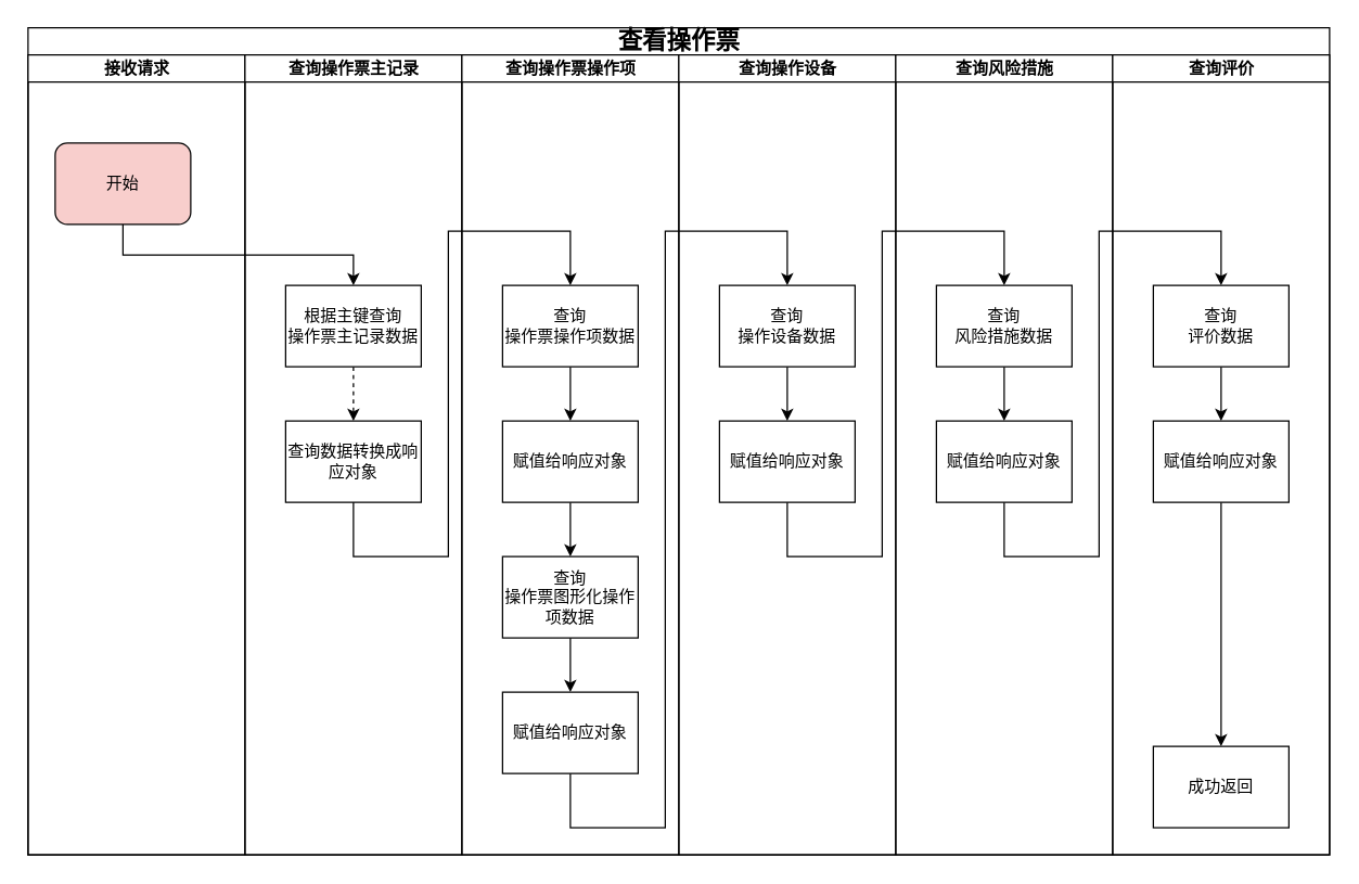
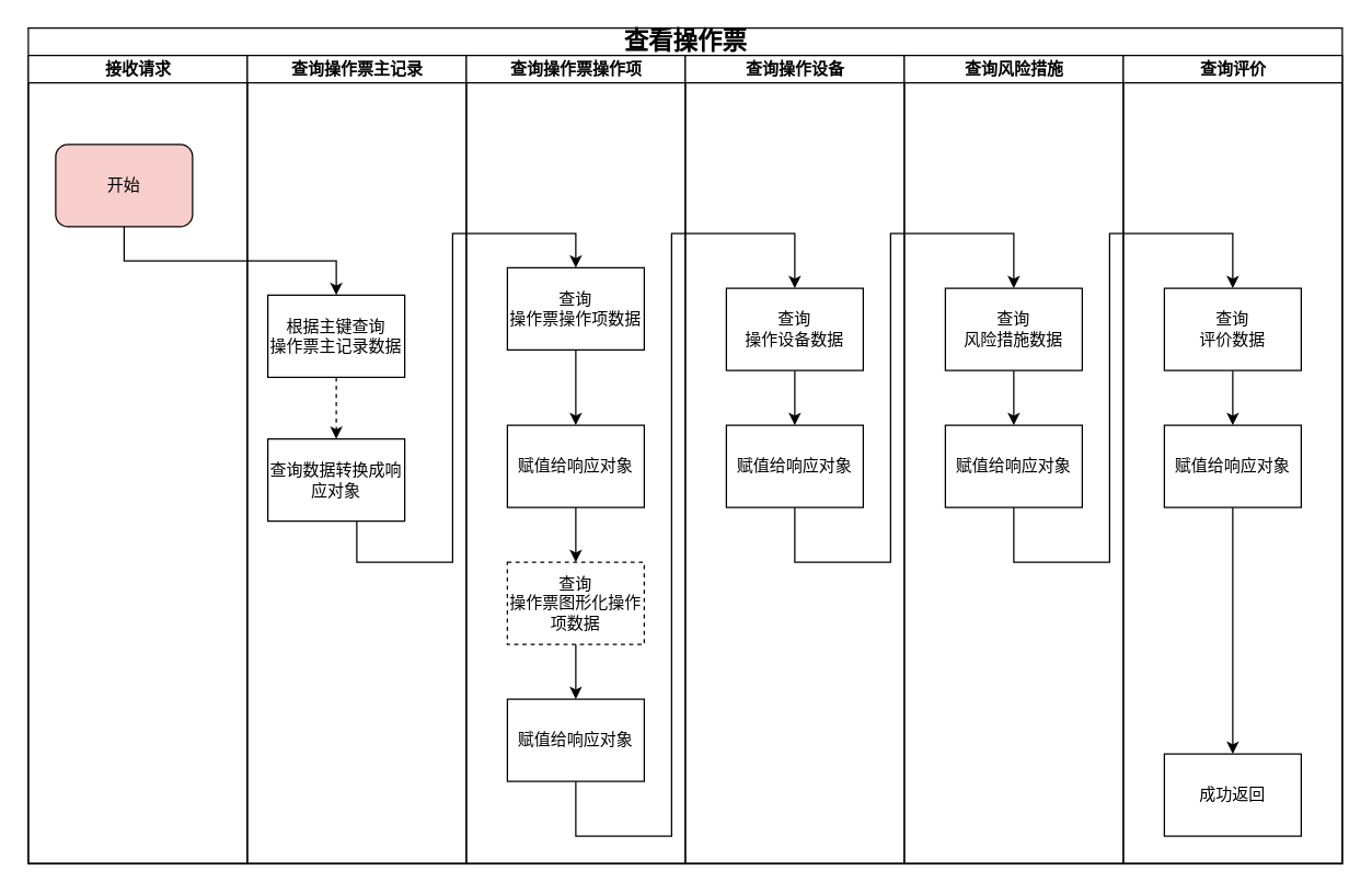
  <mxCell id="0" />
  <mxCell id="1" parent="0" />
  <mxCell id="2" value="&lt;font style=&quot;font-size: 18px;&quot;&gt;查看操作票&lt;/font&gt;" style="swimlane;html=1;childLayout=stackLayout;startSize=20;rounded=0;shadow=0;labelBackgroundColor=none;strokeWidth=1;fontFamily=Verdana;fontSize=8;align=center;" vertex="1" parent="1"><mxGeometry x="20" y="20" width="960" height="610" as="geometry" /></mxCell>
  <mxCell id="3" value="接收请求" style="swimlane;html=1;startSize=20;" vertex="1" parent="2"><mxGeometry y="20" width="160" height="590" as="geometry"><mxRectangle y="20" width="40" height="730" as="alternateBounds" /></mxGeometry></mxCell>
  <mxCell id="4" value="&lt;font style=&quot;font-size: 12px;&quot;&gt;开始&lt;/font&gt;" style="rounded=1;whiteSpace=wrap;html=1;shadow=0;labelBackgroundColor=none;strokeWidth=1;fontFamily=Verdana;fontSize=8;align=center;fillColor=#f8cecc;" vertex="1" parent="3"><mxGeometry x="20" y="65" width="100" height="60" as="geometry" /></mxCell>
  <mxCell id="5" value="查询操作票主记录" style="swimlane;html=1;startSize=20;" vertex="1" parent="2"><mxGeometry x="160" y="20" width="160" height="590" as="geometry" /></mxCell>
  <mxCell id="6" style="edgeStyle=orthogonalEdgeStyle;rounded=0;orthogonalLoop=1;jettySize=auto;html=1;exitX=0.5;exitY=1;exitDx=0;exitDy=0;entryX=0.5;entryY=0;entryDx=0;entryDy=0;" edge="1" parent="5" target="15"><mxGeometry relative="1" as="geometry"><mxPoint x="80" y="325" as="sourcePoint" /><mxPoint x="80" y="380" as="targetPoint" /><Array as="points"><mxPoint x="80" y="370" /><mxPoint x="150" y="370" /><mxPoint x="150" y="130" /><mxPoint x="240" y="130" /></Array></mxGeometry></mxCell>
- <mxCell id="7" value="&lt;span style=&quot;font-size: 12px;&quot;&gt;查询数据转换成响应对象&lt;/span&gt;" style="whiteSpace=wrap;html=1;fontSize=8;fontFamily=Verdana;rounded=0;shadow=0;labelBackgroundColor=none;strokeWidth=1;" vertex="1" parent="5"><mxGeometry x="30" y="270" width="100" height="60" as="geometry" /></mxCell>
+ <mxCell id="7" value="&lt;span style=&quot;font-size: 12px;&quot;&gt;查询数据转换成响应对象&lt;/span&gt;" style="whiteSpace=wrap;html=1;fontSize=8;fontFamily=Verdana;rounded=0;shadow=0;labelBackgroundColor=none;strokeWidth=1;" vertex="1" parent="5"><mxGeometry x="15" y="280" width="100" height="60" as="geometry" /></mxCell>
  <mxCell id="8" style="edgeStyle=orthogonalEdgeStyle;rounded=0;orthogonalLoop=1;jettySize=auto;html=1;exitX=0.5;exitY=1;exitDx=0;exitDy=0;dashed=1;" edge="1" parent="5" source="9" target="7"><mxGeometry relative="1" as="geometry" /></mxCell>
- <mxCell id="9" value="&lt;span style=&quot;font-size: 12px;&quot;&gt;根据主键查询&lt;/span&gt;&lt;div&gt;&lt;span style=&quot;font-size: 12px;&quot;&gt;操作票主记录数据&lt;/span&gt;&lt;/div&gt;" style="whiteSpace=wrap;html=1;fontSize=8;fontFamily=Verdana;rounded=0;shadow=0;labelBackgroundColor=none;strokeWidth=1;" vertex="1" parent="5"><mxGeometry x="30" y="170" width="100" height="60" as="geometry" /></mxCell>
+ <mxCell id="9" value="&lt;span style=&quot;font-size: 12px;&quot;&gt;根据主键查询&lt;/span&gt;&lt;div&gt;&lt;span style=&quot;font-size: 12px;&quot;&gt;操作票主记录数据&lt;/span&gt;&lt;/div&gt;" style="whiteSpace=wrap;html=1;fontSize=8;fontFamily=Verdana;rounded=0;shadow=0;labelBackgroundColor=none;strokeWidth=1;" vertex="1" parent="5"><mxGeometry x="15" y="175" width="100" height="60" as="geometry" /></mxCell>
  <mxCell id="10" value="查询操作票操作项" style="swimlane;html=1;startSize=20;" vertex="1" parent="2"><mxGeometry x="320" y="20" width="160" height="590" as="geometry" /></mxCell>
  <mxCell id="11" style="edgeStyle=orthogonalEdgeStyle;rounded=0;orthogonalLoop=1;jettySize=auto;html=1;exitX=0.5;exitY=1;exitDx=0;exitDy=0;entryX=0.5;entryY=0;entryDx=0;entryDy=0;" edge="1" parent="10"><mxGeometry relative="1" as="geometry"><mxPoint x="80" y="317.5" as="sourcePoint" /></mxGeometry></mxCell>
  <mxCell id="12" style="edgeStyle=orthogonalEdgeStyle;rounded=0;orthogonalLoop=1;jettySize=auto;html=1;exitX=0.5;exitY=1;exitDx=0;exitDy=0;entryX=0.5;entryY=0;entryDx=0;entryDy=0;" edge="1" parent="10"><mxGeometry relative="1" as="geometry"><mxPoint x="80" y="420" as="sourcePoint" /></mxGeometry></mxCell>
  <mxCell id="13" style="edgeStyle=orthogonalEdgeStyle;rounded=0;orthogonalLoop=1;jettySize=auto;html=1;exitX=0.5;exitY=1;exitDx=0;exitDy=0;entryX=0.5;entryY=0;entryDx=0;entryDy=0;" edge="1" parent="10"><mxGeometry relative="1" as="geometry"><mxPoint x="80" y="520" as="sourcePoint" /></mxGeometry></mxCell>
  <mxCell id="14" style="edgeStyle=orthogonalEdgeStyle;rounded=0;orthogonalLoop=1;jettySize=auto;html=1;exitX=0.5;exitY=1;exitDx=0;exitDy=0;entryX=0.5;entryY=0;entryDx=0;entryDy=0;" edge="1" parent="10" source="15" target="17"><mxGeometry relative="1" as="geometry" /></mxCell>
- <mxCell id="15" value="&lt;span style=&quot;font-size: 12px;&quot;&gt;查询&lt;/span&gt;&lt;div&gt;&lt;span style=&quot;font-size: 12px;&quot;&gt;操作票操作项数据&lt;/span&gt;&lt;/div&gt;" style="whiteSpace=wrap;html=1;fontSize=8;fontFamily=Verdana;rounded=0;shadow=0;labelBackgroundColor=none;strokeWidth=1;" vertex="1" parent="10"><mxGeometry x="30" y="170" width="100" height="60" as="geometry" /></mxCell>
+ <mxCell id="15" value="&lt;span style=&quot;font-size: 12px;&quot;&gt;查询&lt;/span&gt;&lt;div&gt;&lt;span style=&quot;font-size: 12px;&quot;&gt;操作票操作项数据&lt;/span&gt;&lt;/div&gt;" style="whiteSpace=wrap;html=1;fontSize=8;fontFamily=Verdana;rounded=0;shadow=0;labelBackgroundColor=none;strokeWidth=1;" vertex="1" parent="10"><mxGeometry x="30" y="155" width="100" height="60" as="geometry" /></mxCell>
  <mxCell id="16" style="edgeStyle=orthogonalEdgeStyle;rounded=0;orthogonalLoop=1;jettySize=auto;html=1;exitX=0.5;exitY=1;exitDx=0;exitDy=0;entryX=0.5;entryY=0;entryDx=0;entryDy=0;" edge="1" parent="10" source="17" target="18"><mxGeometry relative="1" as="geometry" /></mxCell>
  <mxCell id="17" value="&lt;span style=&quot;font-size: 12px;&quot;&gt;赋值给响应对象&lt;/span&gt;" style="whiteSpace=wrap;html=1;fontSize=8;fontFamily=Verdana;rounded=0;shadow=0;labelBackgroundColor=none;strokeWidth=1;" vertex="1" parent="10"><mxGeometry x="30" y="270" width="100" height="60" as="geometry" /></mxCell>
- <mxCell id="18" value="&lt;span style=&quot;font-size: 12px;&quot;&gt;查询&lt;/span&gt;&lt;div&gt;&lt;span style=&quot;font-size: 12px;&quot;&gt;操作票图形化操作项数据&lt;/span&gt;&lt;/div&gt;" style="whiteSpace=wrap;html=1;fontSize=8;fontFamily=Verdana;rounded=0;shadow=0;labelBackgroundColor=none;strokeWidth=1;" vertex="1" parent="10"><mxGeometry x="30" y="370" width="100" height="60" as="geometry" /></mxCell>
+ <mxCell id="18" value="&lt;span style=&quot;font-size: 12px;&quot;&gt;查询&lt;/span&gt;&lt;div&gt;&lt;span style=&quot;font-size: 12px;&quot;&gt;操作票图形化操作项数据&lt;/span&gt;&lt;/div&gt;" style="whiteSpace=wrap;html=1;fontSize=8;fontFamily=Verdana;rounded=0;shadow=0;labelBackgroundColor=none;strokeWidth=1;dashed=1;" vertex="1" parent="10"><mxGeometry x="30" y="370" width="100" height="60" as="geometry" /></mxCell>
  <mxCell id="19" value="&lt;span style=&quot;font-size: 12px;&quot;&gt;赋值给响应对象&lt;/span&gt;" style="whiteSpace=wrap;html=1;fontSize=8;fontFamily=Verdana;rounded=0;shadow=0;labelBackgroundColor=none;strokeWidth=1;" vertex="1" parent="10"><mxGeometry x="30" y="470" width="100" height="60" as="geometry" /></mxCell>
  <mxCell id="20" style="edgeStyle=orthogonalEdgeStyle;rounded=0;orthogonalLoop=1;jettySize=auto;html=1;exitX=0.5;exitY=1;exitDx=0;exitDy=0;entryX=0.5;entryY=0;entryDx=0;entryDy=0;" edge="1" parent="10" source="18" target="19"><mxGeometry relative="1" as="geometry" /></mxCell>
  <mxCell id="21" value="查询操作设备" style="swimlane;html=1;startSize=20;" vertex="1" parent="2"><mxGeometry x="480" y="20" width="160" height="590" as="geometry" /></mxCell>
  <mxCell id="22" style="edgeStyle=orthogonalEdgeStyle;rounded=0;orthogonalLoop=1;jettySize=auto;html=1;exitX=0.5;exitY=1;exitDx=0;exitDy=0;entryX=0.5;entryY=0;entryDx=0;entryDy=0;" edge="1" parent="21" source="23" target="24"><mxGeometry relative="1" as="geometry" /></mxCell>
  <mxCell id="23" value="&lt;span style=&quot;font-size: 12px;&quot;&gt;查询&lt;/span&gt;&lt;div&gt;&lt;span style=&quot;font-size: 12px;&quot;&gt;操作设备数据&lt;/span&gt;&lt;/div&gt;" style="whiteSpace=wrap;html=1;fontSize=8;fontFamily=Verdana;rounded=0;shadow=0;labelBackgroundColor=none;strokeWidth=1;" vertex="1" parent="21"><mxGeometry x="30" y="170" width="100" height="60" as="geometry" /></mxCell>
  <mxCell id="24" value="&lt;span style=&quot;font-size: 12px;&quot;&gt;赋值给响应对象&lt;/span&gt;" style="whiteSpace=wrap;html=1;fontSize=8;fontFamily=Verdana;rounded=0;shadow=0;labelBackgroundColor=none;strokeWidth=1;" vertex="1" parent="21"><mxGeometry x="30" y="270" width="100" height="60" as="geometry" /></mxCell>
  <mxCell id="25" value="查询风险措施" style="swimlane;html=1;startSize=20;" vertex="1" parent="2"><mxGeometry x="640" y="20" width="160" height="590" as="geometry" /></mxCell>
  <mxCell id="26" style="edgeStyle=orthogonalEdgeStyle;rounded=0;orthogonalLoop=1;jettySize=auto;html=1;exitX=0.5;exitY=1;exitDx=0;exitDy=0;entryX=0.5;entryY=0;entryDx=0;entryDy=0;" edge="1" parent="25" source="27" target="28"><mxGeometry relative="1" as="geometry" /></mxCell>
  <mxCell id="27" value="&lt;span style=&quot;font-size: 12px;&quot;&gt;查询&lt;/span&gt;&lt;div&gt;&lt;span style=&quot;font-size: 12px;&quot;&gt;风险措施数据&lt;/span&gt;&lt;/div&gt;" style="whiteSpace=wrap;html=1;fontSize=8;fontFamily=Verdana;rounded=0;shadow=0;labelBackgroundColor=none;strokeWidth=1;" vertex="1" parent="25"><mxGeometry x="30" y="170" width="100" height="60" as="geometry" /></mxCell>
  <mxCell id="28" value="&lt;span style=&quot;font-size: 12px;&quot;&gt;赋值给响应对象&lt;/span&gt;" style="whiteSpace=wrap;html=1;fontSize=8;fontFamily=Verdana;rounded=0;shadow=0;labelBackgroundColor=none;strokeWidth=1;" vertex="1" parent="25"><mxGeometry x="30" y="270" width="100" height="60" as="geometry" /></mxCell>
  <mxCell id="29" style="edgeStyle=orthogonalEdgeStyle;rounded=0;orthogonalLoop=1;jettySize=auto;html=1;entryX=0.5;entryY=0;entryDx=0;entryDy=0;exitX=0.5;exitY=1;exitDx=0;exitDy=0;" edge="1" parent="2" source="4" target="9"><mxGeometry relative="1" as="geometry"><mxPoint x="70" y="240" as="sourcePoint" /><mxPoint x="70" y="180" as="targetPoint" /></mxGeometry></mxCell>
  <mxCell id="30" style="edgeStyle=orthogonalEdgeStyle;rounded=0;orthogonalLoop=1;jettySize=auto;html=1;exitX=0.5;exitY=1;exitDx=0;exitDy=0;entryX=0.5;entryY=0;entryDx=0;entryDy=0;" edge="1" parent="2" source="19" target="23"><mxGeometry relative="1" as="geometry"><Array as="points"><mxPoint x="400" y="590" /><mxPoint x="470" y="590" /><mxPoint x="470" y="150" /><mxPoint x="560" y="150" /></Array></mxGeometry></mxCell>
  <mxCell id="31" style="edgeStyle=orthogonalEdgeStyle;rounded=0;orthogonalLoop=1;jettySize=auto;html=1;exitX=0.5;exitY=1;exitDx=0;exitDy=0;entryX=0.5;entryY=0;entryDx=0;entryDy=0;" edge="1" parent="2" source="24" target="27"><mxGeometry relative="1" as="geometry"><Array as="points"><mxPoint x="560" y="390" /><mxPoint x="630" y="390" /><mxPoint x="630" y="150" /><mxPoint x="720" y="150" /></Array></mxGeometry></mxCell>
  <mxCell id="32" style="edgeStyle=orthogonalEdgeStyle;rounded=0;orthogonalLoop=1;jettySize=auto;html=1;exitX=0.5;exitY=1;exitDx=0;exitDy=0;entryX=0.5;entryY=0;entryDx=0;entryDy=0;" edge="1" parent="2" source="28" target="35"><mxGeometry relative="1" as="geometry"><Array as="points"><mxPoint x="720" y="390" /><mxPoint x="790" y="390" /><mxPoint x="790" y="150" /><mxPoint x="880" y="150" /></Array></mxGeometry></mxCell>
  <mxCell id="33" value="查询评价" style="swimlane;html=1;startSize=20;" vertex="1" parent="2"><mxGeometry x="800" y="20" width="160" height="590" as="geometry" /></mxCell>
  <mxCell id="34" style="edgeStyle=orthogonalEdgeStyle;rounded=0;orthogonalLoop=1;jettySize=auto;html=1;exitX=0.5;exitY=1;exitDx=0;exitDy=0;entryX=0.5;entryY=0;entryDx=0;entryDy=0;" edge="1" parent="33" source="35" target="37"><mxGeometry relative="1" as="geometry" /></mxCell>
  <mxCell id="35" value="&lt;span style=&quot;font-size: 12px;&quot;&gt;查询&lt;/span&gt;&lt;div&gt;&lt;span style=&quot;font-size: 12px;&quot;&gt;评价数据&lt;/span&gt;&lt;/div&gt;" style="whiteSpace=wrap;html=1;fontSize=8;fontFamily=Verdana;rounded=0;shadow=0;labelBackgroundColor=none;strokeWidth=1;" vertex="1" parent="33"><mxGeometry x="30" y="170" width="100" height="60" as="geometry" /></mxCell>
  <mxCell id="36" style="edgeStyle=orthogonalEdgeStyle;rounded=0;orthogonalLoop=1;jettySize=auto;html=1;exitX=0.5;exitY=1;exitDx=0;exitDy=0;entryX=0.5;entryY=0;entryDx=0;entryDy=0;" edge="1" parent="33" source="37" target="38"><mxGeometry relative="1" as="geometry" /></mxCell>
  <mxCell id="37" value="&lt;span style=&quot;font-size: 12px;&quot;&gt;赋值给响应对象&lt;/span&gt;" style="whiteSpace=wrap;html=1;fontSize=8;fontFamily=Verdana;rounded=0;shadow=0;labelBackgroundColor=none;strokeWidth=1;" vertex="1" parent="33"><mxGeometry x="30" y="270" width="100" height="60" as="geometry" /></mxCell>
  <mxCell id="38" value="&lt;span style=&quot;font-size: 12px;&quot;&gt;成功返回&lt;/span&gt;" style="whiteSpace=wrap;html=1;fontSize=8;fontFamily=Verdana;rounded=0;shadow=0;labelBackgroundColor=none;strokeWidth=1;" vertex="1" parent="33"><mxGeometry x="30" y="510" width="100" height="60" as="geometry" /></mxCell>
